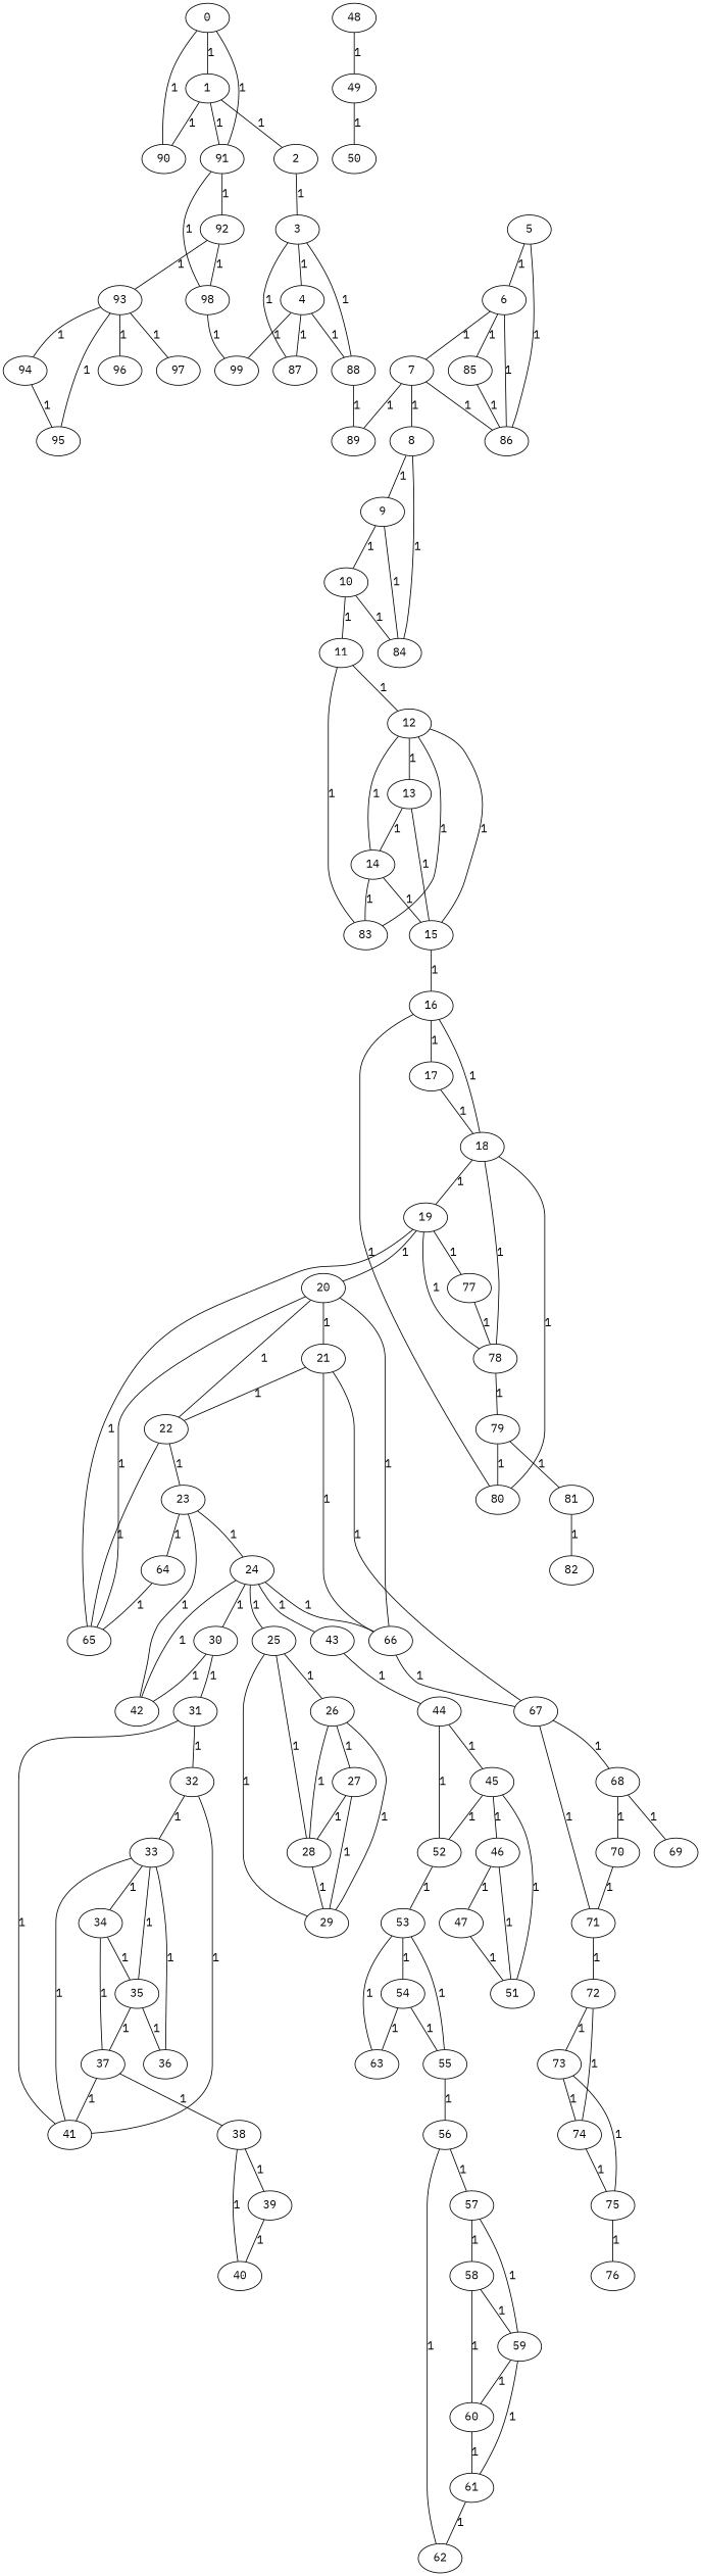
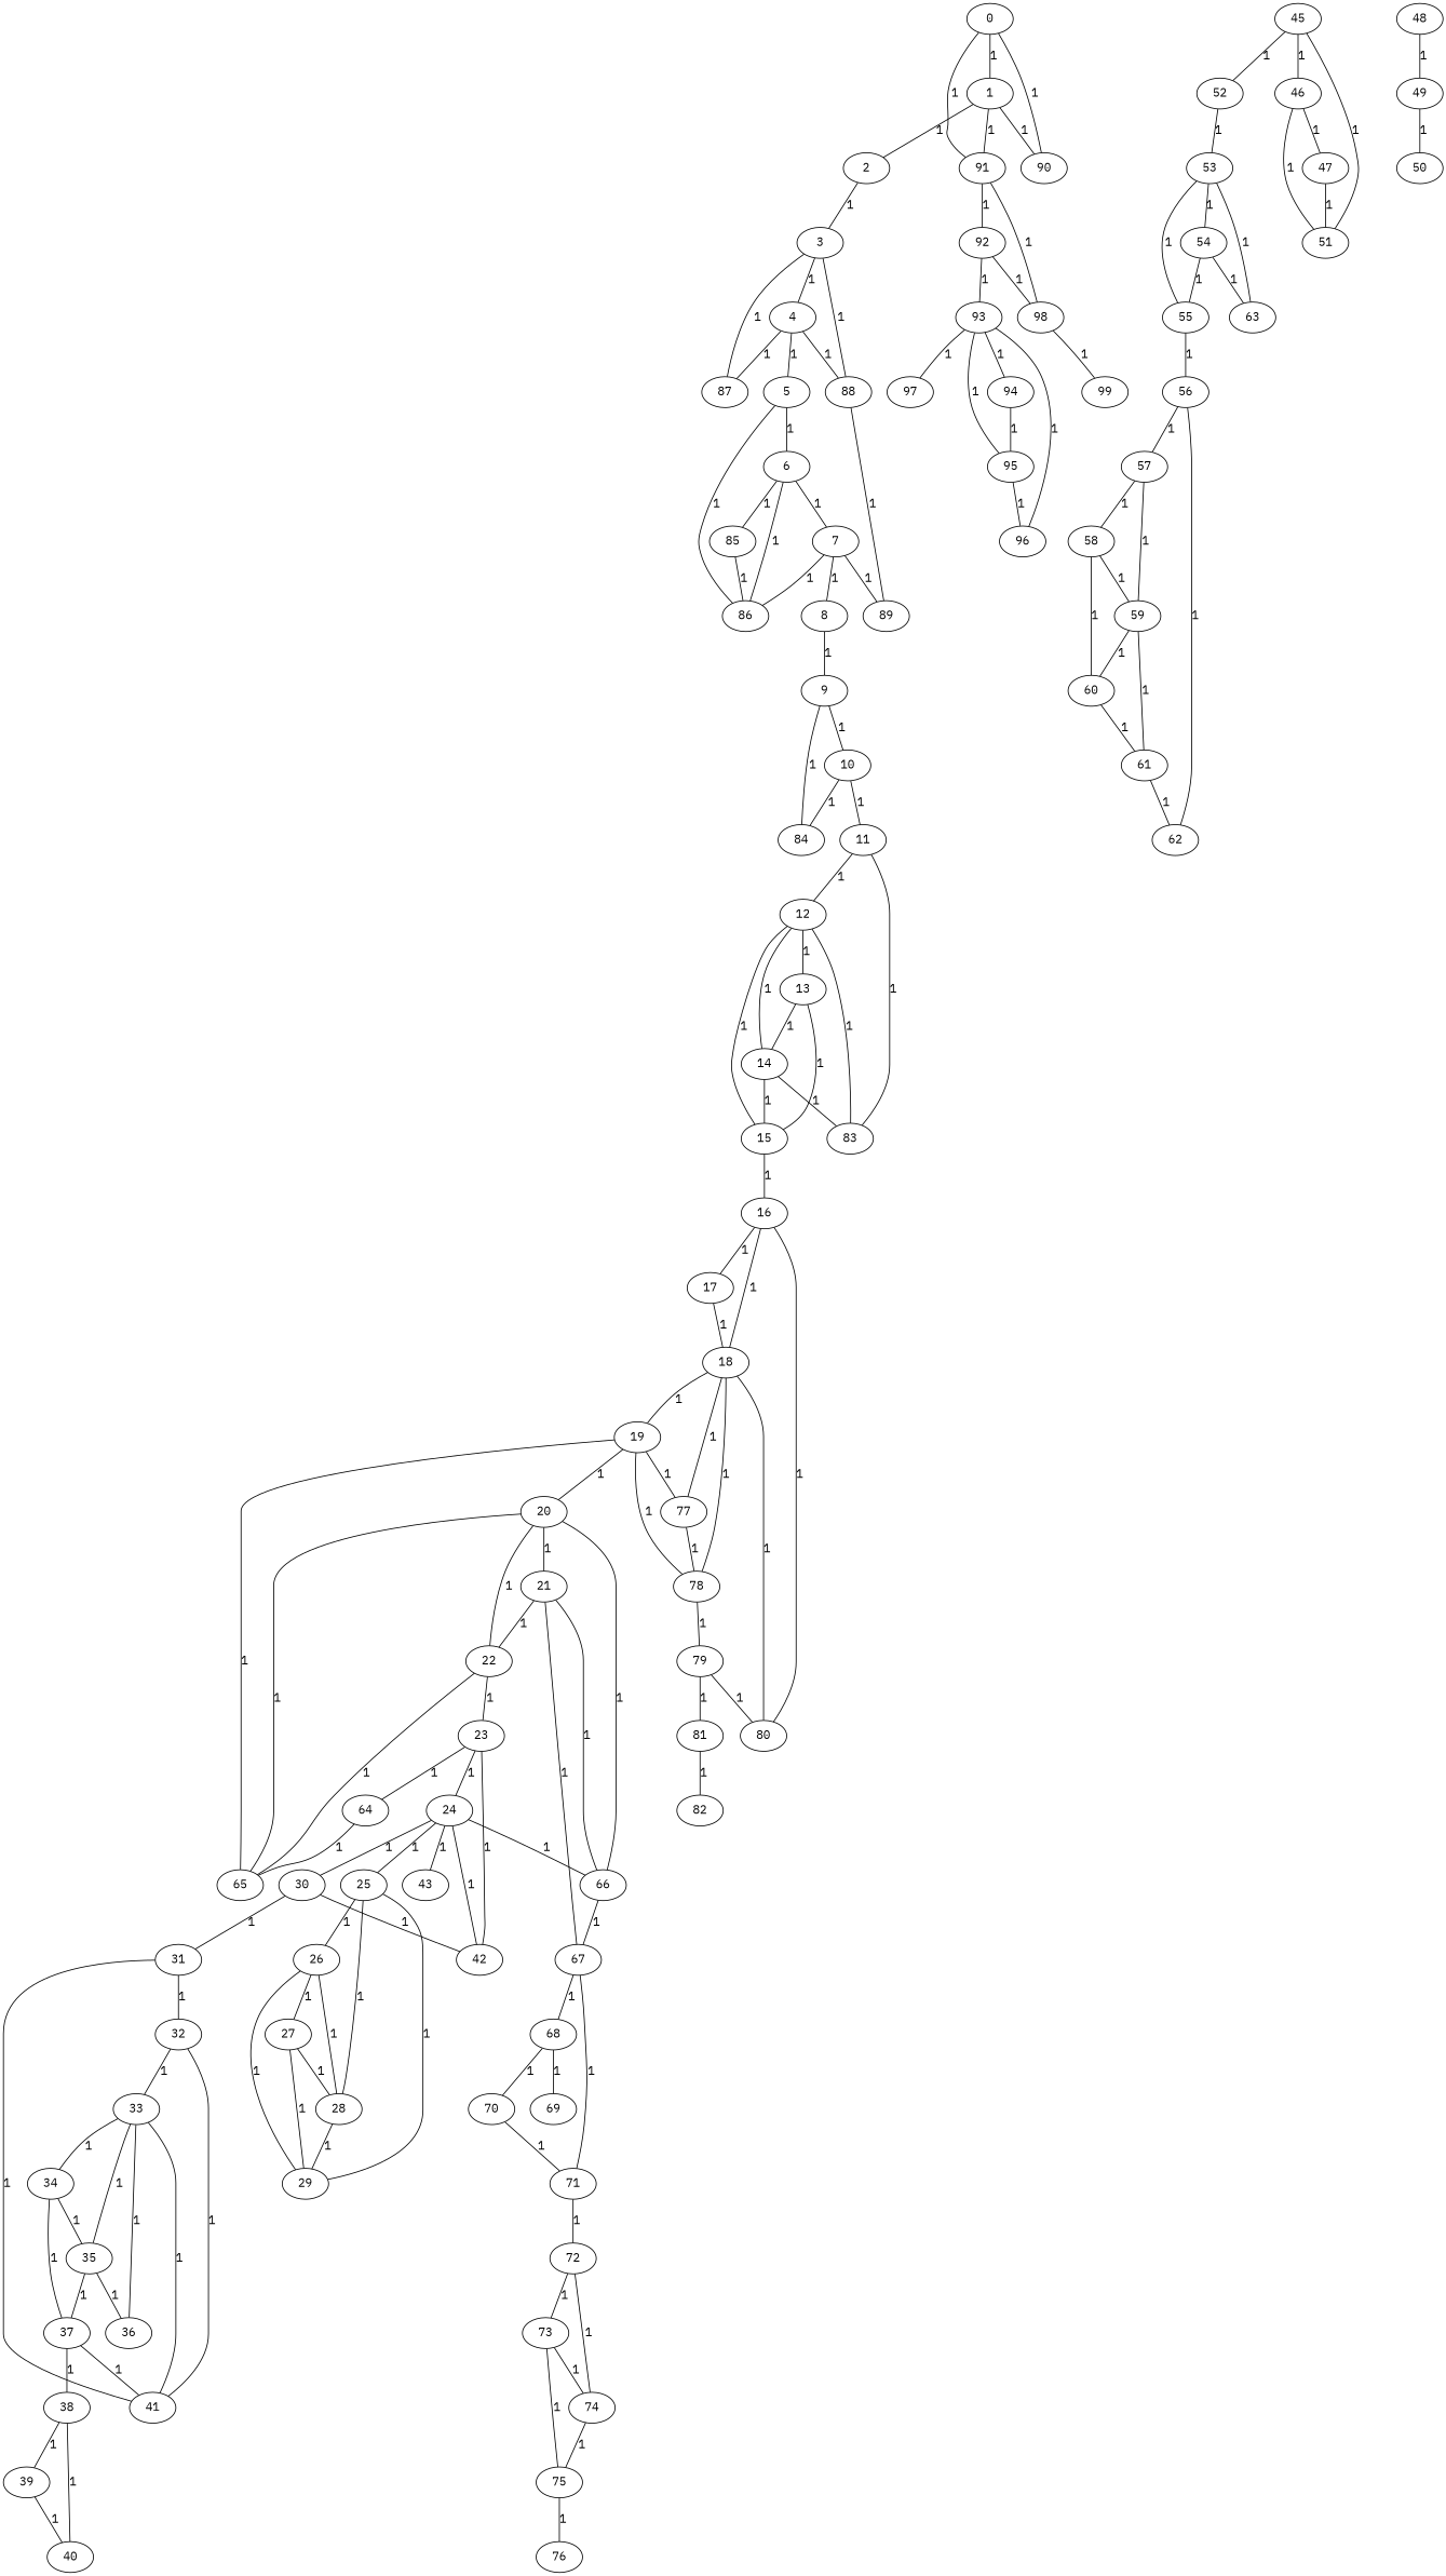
  graph {
    fontname="IBM Plex Mono"
    node [fontname="IBM Plex Mono"]
    edge [fontname="IBM Plex Mono" weight=1]
    n1 [label=0 node_id=0]
    n2 [label=1 node_id=1]
    n3 [label=90 node_id=90]
    n4 [label=91 node_id=91]
    n5 [label=2 node_id=2]
    n6 [label=92 node_id=92]
    n7 [label=98 node_id=98]
    n8 [label=3 node_id=3]
    n9 [label=4 node_id=4]
    n10 [label=87 node_id=87]
    n11 [label=88 node_id=88]
    n12 [label=5 node_id=5]
    n13 [label=89 node_id=89]
    n14 [label=6 node_id=6]
    n15 [label=86 node_id=86]
    n16 [label=7 node_id=7]
    n17 [label=85 node_id=85]
    n18 [label=8 node_id=8]
    n19 [label=9 node_id=9]
    n20 [label=84 node_id=84]
    n21 [label=10 node_id=10]
    n22 [label=11 node_id=11]
    n23 [label=12 node_id=12]
    n24 [label=83 node_id=83]
    n25 [label=13 node_id=13]
    n26 [label=14 node_id=14]
    n27 [label=15 node_id=15]
    n28 [label=16 node_id=16]
    n29 [label=17 node_id=17]
    n30 [label=18 node_id=18]
    n31 [label=80 node_id=80]
    n32 [label=19 node_id=19]
    n33 [label=77 node_id=77]
    n34 [label=78 node_id=78]
    n35 [label=20 node_id=20]
    n36 [label=65 node_id=65]
    n37 [label=79 node_id=79]
    n38 [label=21 node_id=21]
    n39 [label=22 node_id=22]
    n40 [label=66 node_id=66]
    n41 [label=67 node_id=67]
    n42 [label=23 node_id=23]
    n43 [label=68 node_id=68]
    n44 [label=71 node_id=71]
    n45 [label=24 node_id=24]
    n46 [label=42 node_id=42]
    n47 [label=64 node_id=64]
    n48 [label=25 node_id=25]
    n49 [label=30 node_id=30]
    n50 [label=43 node_id=43]
    n51 [label=26 node_id=26]
    n52 [label=28 node_id=28]
    n53 [label=29 node_id=29]
    n54 [label=31 node_id=31]
-   n55 [label=44 node_id=44]
    n56 [label=27 node_id=27]
    n57 [label=32 node_id=32]
    n58 [label=41 node_id=41]
    n59 [label=33 node_id=33]
    n60 [label=34 node_id=34]
    n61 [label=35 node_id=35]
    n62 [label=36 node_id=36]
    n63 [label=37 node_id=37]
    n64 [label=38 node_id=38]
    n65 [label=39 node_id=39]
    n66 [label=40 node_id=40]
    n67 [label=45 node_id=45]
    n68 [label=52 node_id=52]
    n69 [label=46 node_id=46]
    n70 [label=51 node_id=51]
    n71 [label=53 node_id=53]
    n72 [label=47 node_id=47]
    n73 [label=48 node_id=48]
    n74 [label=49 node_id=49]
    n75 [label=50 node_id=50]
    n76 [label=54 node_id=54]
    n77 [label=55 node_id=55]
    n78 [label=63 node_id=63]
    n79 [label=56 node_id=56]
    n80 [label=57 node_id=57]
    n81 [label=62 node_id=62]
    n82 [label=58 node_id=58]
    n83 [label=59 node_id=59]
    n84 [label=60 node_id=60]
    n85 [label=61 node_id=61]
    n86 [label=69 node_id=69]
    n87 [label=70 node_id=70]
    n88 [label=72 node_id=72]
    n89 [label=73 node_id=73]
    n90 [label=74 node_id=74]
    n91 [label=75 node_id=75]
    n92 [label=76 node_id=76]
    n93 [label=81 node_id=81]
    n94 [label=82 node_id=82]
    n95 [label=93 node_id=93]
    n96 [label=99 node_id=99]
    n97 [label=94 node_id=94]
    n98 [label=95 node_id=95]
    n99 [label=96 node_id=96]
    n100 [label=97 node_id=97]
    n1 -- n2 [label=1]
    n1 -- n3 [label=1]
    n1 -- n4 [label=1]
    n2 -- n3 [label=1]
    n2 -- n4 [label=1]
    n2 -- n5 [label=1]
    n4 -- n6 [label=1]
    n4 -- n7 [label=1]
    n5 -- n8 [label=1]
    n6 -- n7 [label=1]
    n6 -- n95 [label=1]
    n7 -- n96 [label=1]
    n8 -- n9 [label=1]
    n8 -- n10 [label=1]
    n8 -- n11 [label=1]
    n9 -- n10 [label=1]
    n9 -- n11 [label=1]
-   n9 -- n96 [label=1]
+   n9 -- n12 [label=1]
    n11 -- n13 [label=1]
    n12 -- n14 [label=1]
    n12 -- n15 [label=1]
    n14 -- n15 [label=1]
    n14 -- n16 [label=1]
    n14 -- n17 [label=1]
    n16 -- n13 [label=1]
    n16 -- n15 [label=1]
    n16 -- n18 [label=1]
    n17 -- n15 [label=1]
    n18 -- n19 [label=1]
-   n18 -- n20 [label=1]
    n19 -- n20 [label=1]
    n19 -- n21 [label=1]
    n21 -- n20 [label=1]
    n21 -- n22 [label=1]
    n22 -- n23 [label=1]
    n22 -- n24 [label=1]
    n23 -- n24 [label=1]
    n23 -- n25 [label=1]
    n23 -- n26 [label=1]
    n23 -- n27 [label=1]
    n25 -- n26 [label=1]
    n25 -- n27 [label=1]
    n26 -- n24 [label=1]
    n26 -- n27 [label=1]
    n27 -- n28 [label=1]
    n28 -- n29 [label=1]
    n28 -- n30 [label=1]
    n28 -- n31 [label=1]
    n29 -- n30 [label=1]
    n30 -- n31 [label=1]
    n30 -- n32 [label=1]
+   n30 -- n33 [label=1]
    n30 -- n34 [label=1]
    n32 -- n33 [label=1]
    n32 -- n34 [label=1]
    n32 -- n35 [label=1]
    n32 -- n36 [label=1]
    n33 -- n34 [label=1]
    n34 -- n37 [label=1]
    n35 -- n36 [label=1]
    n35 -- n38 [label=1]
    n35 -- n39 [label=1]
    n35 -- n40 [label=1]
    n37 -- n31 [label=1]
    n37 -- n93 [label=1]
    n38 -- n39 [label=1]
    n38 -- n40 [label=1]
    n38 -- n41 [label=1]
    n39 -- n36 [label=1]
    n39 -- n42 [label=1]
    n40 -- n41 [label=1]
    n41 -- n43 [label=1]
    n41 -- n44 [label=1]
    n42 -- n45 [label=1]
    n42 -- n46 [label=1]
    n42 -- n47 [label=1]
    n43 -- n86 [label=1]
    n43 -- n87 [label=1]
    n44 -- n88 [label=1]
    n45 -- n40 [label=1]
    n45 -- n46 [label=1]
    n45 -- n48 [label=1]
    n45 -- n49 [label=1]
    n45 -- n50 [label=1]
    n47 -- n36 [label=1]
    n48 -- n51 [label=1]
    n48 -- n52 [label=1]
    n48 -- n53 [label=1]
    n49 -- n46 [label=1]
    n49 -- n54 [label=1]
-   n50 -- n55 [label=1]
    n51 -- n52 [label=1]
    n51 -- n53 [label=1]
    n51 -- n56 [label=1]
    n52 -- n53 [label=1]
    n54 -- n57 [label=1]
    n54 -- n58 [label=1]
-   n55 -- n67 [label=1]
-   n55 -- n68 [label=1]
    n56 -- n52 [label=1]
    n56 -- n53 [label=1]
    n57 -- n58 [label=1]
    n57 -- n59 [label=1]
    n59 -- n58 [label=1]
    n59 -- n60 [label=1]
    n59 -- n61 [label=1]
    n59 -- n62 [label=1]
    n60 -- n61 [label=1]
    n60 -- n63 [label=1]
    n61 -- n62 [label=1]
    n61 -- n63 [label=1]
    n63 -- n58 [label=1]
    n63 -- n64 [label=1]
    n64 -- n65 [label=1]
    n64 -- n66 [label=1]
    n65 -- n66 [label=1]
    n67 -- n68 [label=1]
    n67 -- n69 [label=1]
    n67 -- n70 [label=1]
    n68 -- n71 [label=1]
    n69 -- n70 [label=1]
    n69 -- n72 [label=1]
    n71 -- n76 [label=1]
    n71 -- n77 [label=1]
    n71 -- n78 [label=1]
    n72 -- n70 [label=1]
    n73 -- n74 [label=1]
    n74 -- n75 [label=1]
    n76 -- n77 [label=1]
    n76 -- n78 [label=1]
    n77 -- n79 [label=1]
    n79 -- n80 [label=1]
    n79 -- n81 [label=1]
    n80 -- n82 [label=1]
    n80 -- n83 [label=1]
    n82 -- n83 [label=1]
    n82 -- n84 [label=1]
    n83 -- n84 [label=1]
    n83 -- n85 [label=1]
    n84 -- n85 [label=1]
    n85 -- n81 [label=1]
    n87 -- n44 [label=1]
    n88 -- n89 [label=1]
    n88 -- n90 [label=1]
    n89 -- n90 [label=1]
    n89 -- n91 [label=1]
    n90 -- n91 [label=1]
    n91 -- n92 [label=1]
    n93 -- n94 [label=1]
    n95 -- n97 [label=1]
    n95 -- n98 [label=1]
    n95 -- n99 [label=1]
    n95 -- n100 [label=1]
    n97 -- n98 [label=1]
+   n98 -- n99 [label=1]
  }
